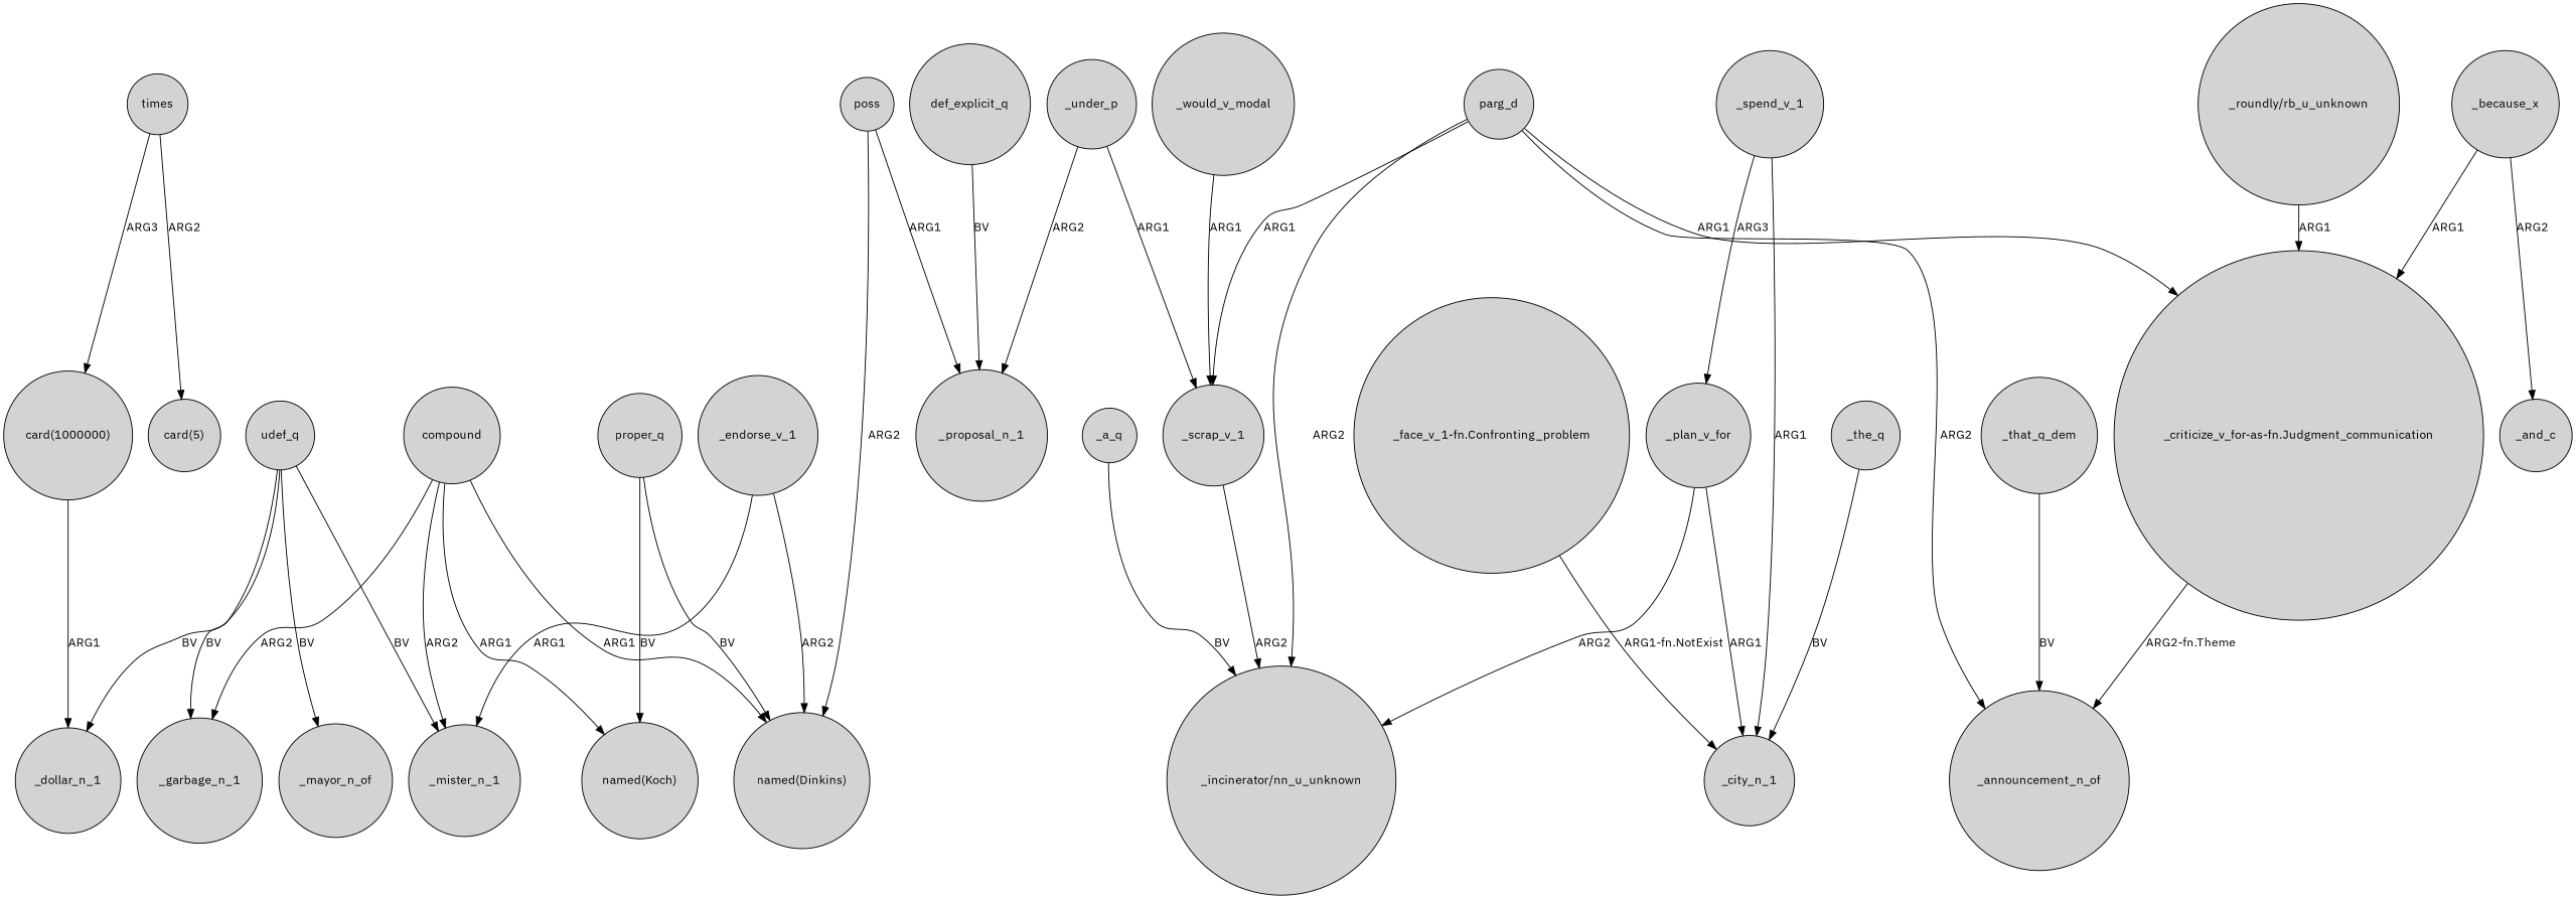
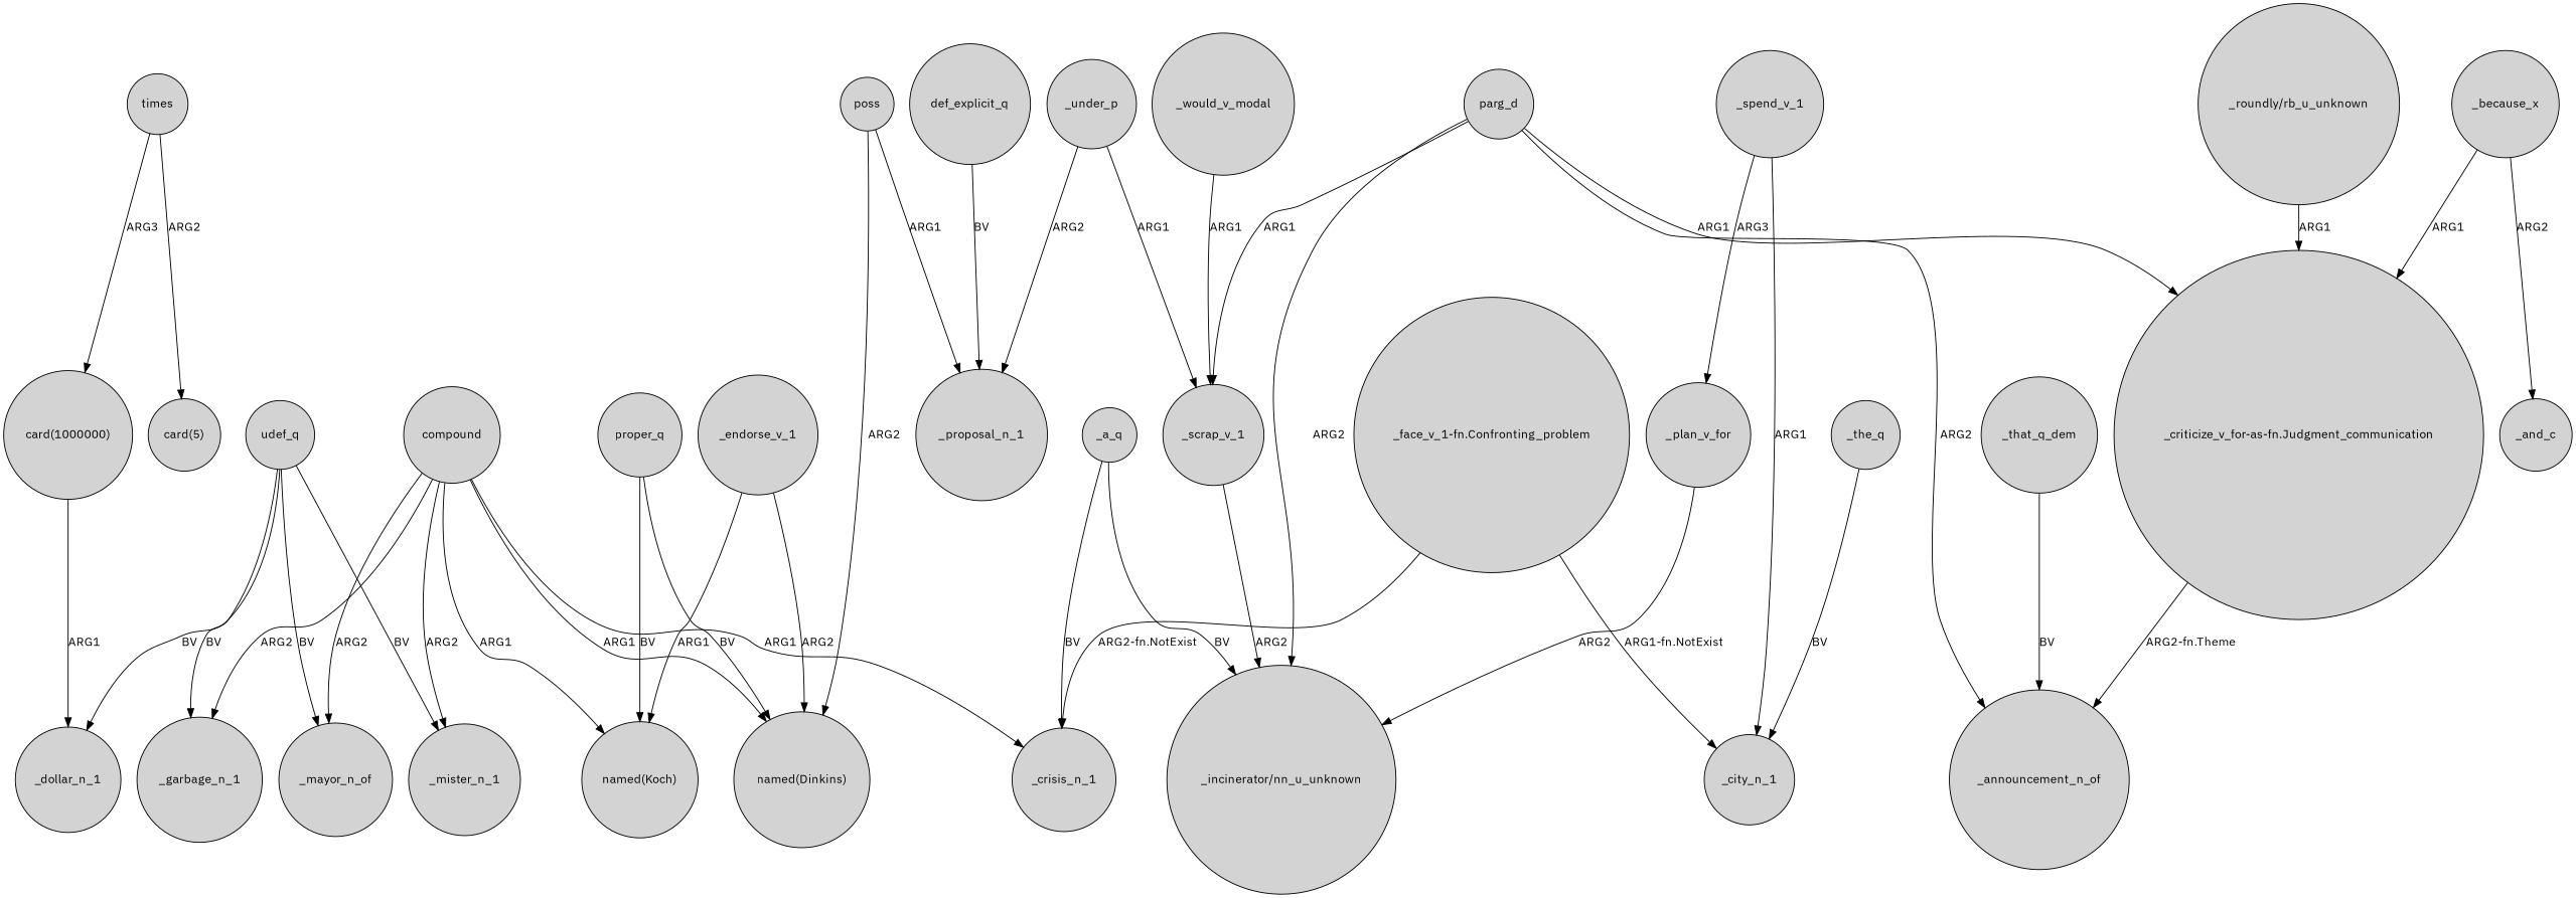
  digraph {
    fontname="IBM Plex Sans"
    node [fontname="IBM Plex Sans" shape=circle style=filled]
    edge [fontname="IBM Plex Sans"]
    times
    "card(5)"
    "card(1000000)"
    _dollar_n_1
    proper_q
    "named(Koch)"
    "named(Dinkins)"
    _that_q_dem
    _announcement_n_of
    compound
+   _crisis_n_1
    _garbage_n_1
    _mister_n_1
    _mayor_n_of
    _plan_v_for
    _city_n_1
    "_incinerator/nn_u_unknown"
    parg_d
    "_criticize_v_for-as-fn.Judgment_communication"
    _scrap_v_1
    udef_q
    _spend_v_1
    _a_q
    "_face_v_1-fn.Confronting_problem"
    "_roundly/rb_u_unknown"
    _under_p
    _proposal_n_1
    _endorse_v_1
    poss
    _because_x
    _and_c
    _the_q
    _would_v_modal
    def_explicit_q
    times -> "card(5)" [label=ARG2]
    times -> "card(1000000)" [label=ARG3]
    "card(1000000)" -> _dollar_n_1 [label=ARG1]
    proper_q -> "named(Koch)" [label=BV]
    proper_q -> "named(Dinkins)" [label=BV]
    _that_q_dem -> _announcement_n_of [label=BV]
    compound -> "named(Koch)" [label=ARG1]
    compound -> "named(Dinkins)" [label=ARG1]
+   compound -> _crisis_n_1 [label=ARG1]
    compound -> _garbage_n_1 [label=ARG2]
    compound -> _mister_n_1 [label=ARG2]
-   _plan_v_for -> _city_n_1 [label=ARG1]
+   compound -> _mayor_n_of [label=ARG2]
    _plan_v_for -> "_incinerator/nn_u_unknown" [label=ARG2]
    parg_d -> _announcement_n_of [label=ARG2]
    parg_d -> "_incinerator/nn_u_unknown" [label=ARG2]
    parg_d -> "_criticize_v_for-as-fn.Judgment_communication" [label=ARG1]
    parg_d -> _scrap_v_1 [label=ARG1]
    "_criticize_v_for-as-fn.Judgment_communication" -> _announcement_n_of [label="ARG2-fn.Theme"]
    _scrap_v_1 -> "_incinerator/nn_u_unknown" [label=ARG2]
    udef_q -> _dollar_n_1 [label=BV]
    udef_q -> _garbage_n_1 [label=BV]
    udef_q -> _mister_n_1 [label=BV]
    udef_q -> _mayor_n_of [label=BV]
    _spend_v_1 -> _plan_v_for [label=ARG3]
    _spend_v_1 -> _city_n_1 [label=ARG1]
+   _a_q -> _crisis_n_1 [label=BV]
    _a_q -> "_incinerator/nn_u_unknown" [label=BV]
+   "_face_v_1-fn.Confronting_problem" -> _crisis_n_1 [label="ARG2-fn.NotExist"]
    "_face_v_1-fn.Confronting_problem" -> _city_n_1 [label="ARG1-fn.NotExist"]
    "_roundly/rb_u_unknown" -> "_criticize_v_for-as-fn.Judgment_communication" [label=ARG1]
    _under_p -> _scrap_v_1 [label=ARG1]
    _under_p -> _proposal_n_1 [label=ARG2]
-   _endorse_v_1 -> _mister_n_1 [label=ARG1]
+   _endorse_v_1 -> "named(Koch)" [label=ARG1]
    _endorse_v_1 -> "named(Dinkins)" [label=ARG2]
    poss -> "named(Dinkins)" [label=ARG2]
    poss -> _proposal_n_1 [label=ARG1]
    _because_x -> "_criticize_v_for-as-fn.Judgment_communication" [label=ARG1]
    _because_x -> _and_c [label=ARG2]
    _the_q -> _city_n_1 [label=BV]
    _would_v_modal -> _scrap_v_1 [label=ARG1]
    def_explicit_q -> _proposal_n_1 [label=BV]
  }
